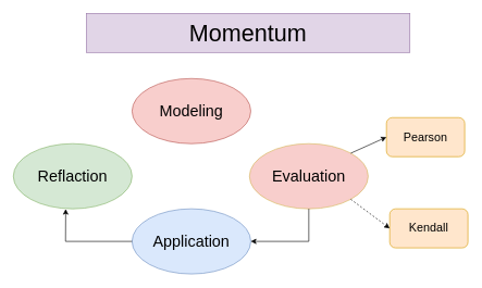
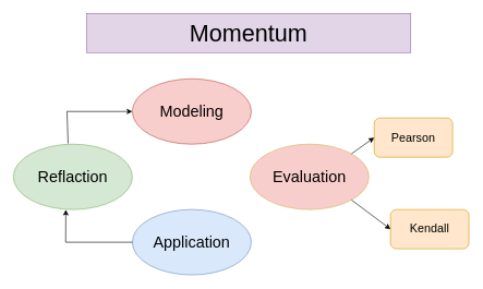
  <mxCell id="0" />
  <mxCell id="1" parent="0" />
  <mxCell id="2" value="Momentum" style="rounded=0;whiteSpace=wrap;html=1;fontSize=36;fillColor=#e1d5e7;strokeColor=#9673a6;" parent="1" vertex="1"><mxGeometry x="132" y="20" width="496" height="60" as="geometry" /></mxCell>
  <mxCell id="3" value="Modeling" style="ellipse;whiteSpace=wrap;html=1;fontSize=24;labelBackgroundColor=none;fillColor=#f8cecc;strokeColor=#b85450;" parent="1" vertex="1"><mxGeometry x="202" y="120" width="182" height="100" as="geometry" /></mxCell>
  <mxCell id="4" value="Application" style="ellipse;whiteSpace=wrap;html=1;fontSize=24;fillColor=#dae8fc;strokeColor=#6c8ebf;" parent="1" vertex="1"><mxGeometry x="202" y="320" width="182" height="100" as="geometry" /></mxCell>
  <mxCell id="5" value="Reflaction" style="ellipse;whiteSpace=wrap;html=1;fontSize=24;fillColor=#d5e8d4;strokeColor=#82b366;" parent="1" vertex="1"><mxGeometry x="20" y="220" width="182" height="100" as="geometry" /></mxCell>
  <mxCell id="6" value="Evaluation" style="ellipse;whiteSpace=wrap;html=1;fontSize=24;fillColor=#f8cecc;strokeColor=#d6b656;" parent="1" vertex="1"><mxGeometry x="382" y="220" width="182" height="100" as="geometry" /></mxCell>
- <mxCell id="7" value="" style="endArrow=classic;html=1;rounded=0;entryX=1;entryY=0.5;entryDx=0;entryDy=0;exitX=0.5;exitY=1;exitDx=0;exitDy=0;" edge="1" parent="1" source="6" target="4"><mxGeometry width="50" height="50" relative="1" as="geometry"><mxPoint x="402" y="450" as="sourcePoint" /><mxPoint x="422" y="320" as="targetPoint" /><Array as="points"><mxPoint x="473" y="370" /></Array></mxGeometry></mxCell>
  <mxCell id="8" value="" style="endArrow=classic;html=1;rounded=0;entryX=0.441;entryY=1.003;entryDx=0;entryDy=0;entryPerimeter=0;" edge="1" parent="1" target="5"><mxGeometry width="50" height="50" relative="1" as="geometry"><mxPoint x="202" y="370" as="sourcePoint" /><mxPoint x="422" y="320" as="targetPoint" /><Array as="points"><mxPoint x="100" y="370" /></Array></mxGeometry></mxCell>
- <mxCell id="10" value="Pearson" style="rounded=1;whiteSpace=wrap;html=1;fontSize=18;fillColor=#ffe6cc;strokeColor=#d79b00;" vertex="1" parent="1"><mxGeometry x="592" y="180" width="120" height="60" as="geometry" /></mxCell>
+ <mxCell id="9" value="" style="endArrow=classic;html=1;rounded=0;entryX=0;entryY=0.5;entryDx=0;entryDy=0;exitX=0.46;exitY=-0.01;exitDx=0;exitDy=0;exitPerimeter=0;" edge="1" parent="1" source="5" target="3"><mxGeometry width="50" height="50" relative="1" as="geometry"><mxPoint x="372" y="370" as="sourcePoint" /><mxPoint x="422" y="320" as="targetPoint" /><Array as="points"><mxPoint x="102" y="170" /></Array></mxGeometry></mxCell>
+ <mxCell id="10" value="Pearson" style="rounded=1;whiteSpace=wrap;html=1;fontSize=18;fillColor=#ffe6cc;strokeColor=#d79b00;" vertex="1" parent="1"><mxGeometry x="572" y="180" width="120" height="60" as="geometry" /></mxCell>
  <mxCell id="11" value="Kendall" style="rounded=1;whiteSpace=wrap;html=1;fontSize=18;fillColor=#ffe6cc;strokeColor=#d79b00;" vertex="1" parent="1"><mxGeometry x="597" y="320" width="120" height="60" as="geometry" /></mxCell>
  <mxCell id="12" value="" style="endArrow=classic;html=1;rounded=0;entryX=0;entryY=0.5;entryDx=0;entryDy=0;exitX=1;exitY=0;exitDx=0;exitDy=0;" edge="1" parent="1" source="6" target="10"><mxGeometry width="50" height="50" relative="1" as="geometry"><mxPoint x="372" y="370" as="sourcePoint" /><mxPoint x="422" y="320" as="targetPoint" /></mxGeometry></mxCell>
- <mxCell id="13" value="" style="endArrow=classic;html=1;rounded=0;entryX=0;entryY=0.5;entryDx=0;entryDy=0;exitX=1;exitY=1;exitDx=0;exitDy=0;dashed=1;" edge="1" parent="1" source="6" target="11"><mxGeometry width="50" height="50" relative="1" as="geometry"><mxPoint x="372" y="370" as="sourcePoint" /><mxPoint x="422" y="320" as="targetPoint" /></mxGeometry></mxCell>
+ <mxCell id="13" value="" style="endArrow=classic;html=1;rounded=0;entryX=0;entryY=0.5;entryDx=0;entryDy=0;exitX=1;exitY=1;exitDx=0;exitDy=0;" edge="1" parent="1" source="6" target="11"><mxGeometry width="50" height="50" relative="1" as="geometry"><mxPoint x="372" y="370" as="sourcePoint" /><mxPoint x="422" y="320" as="targetPoint" /></mxGeometry></mxCell>
